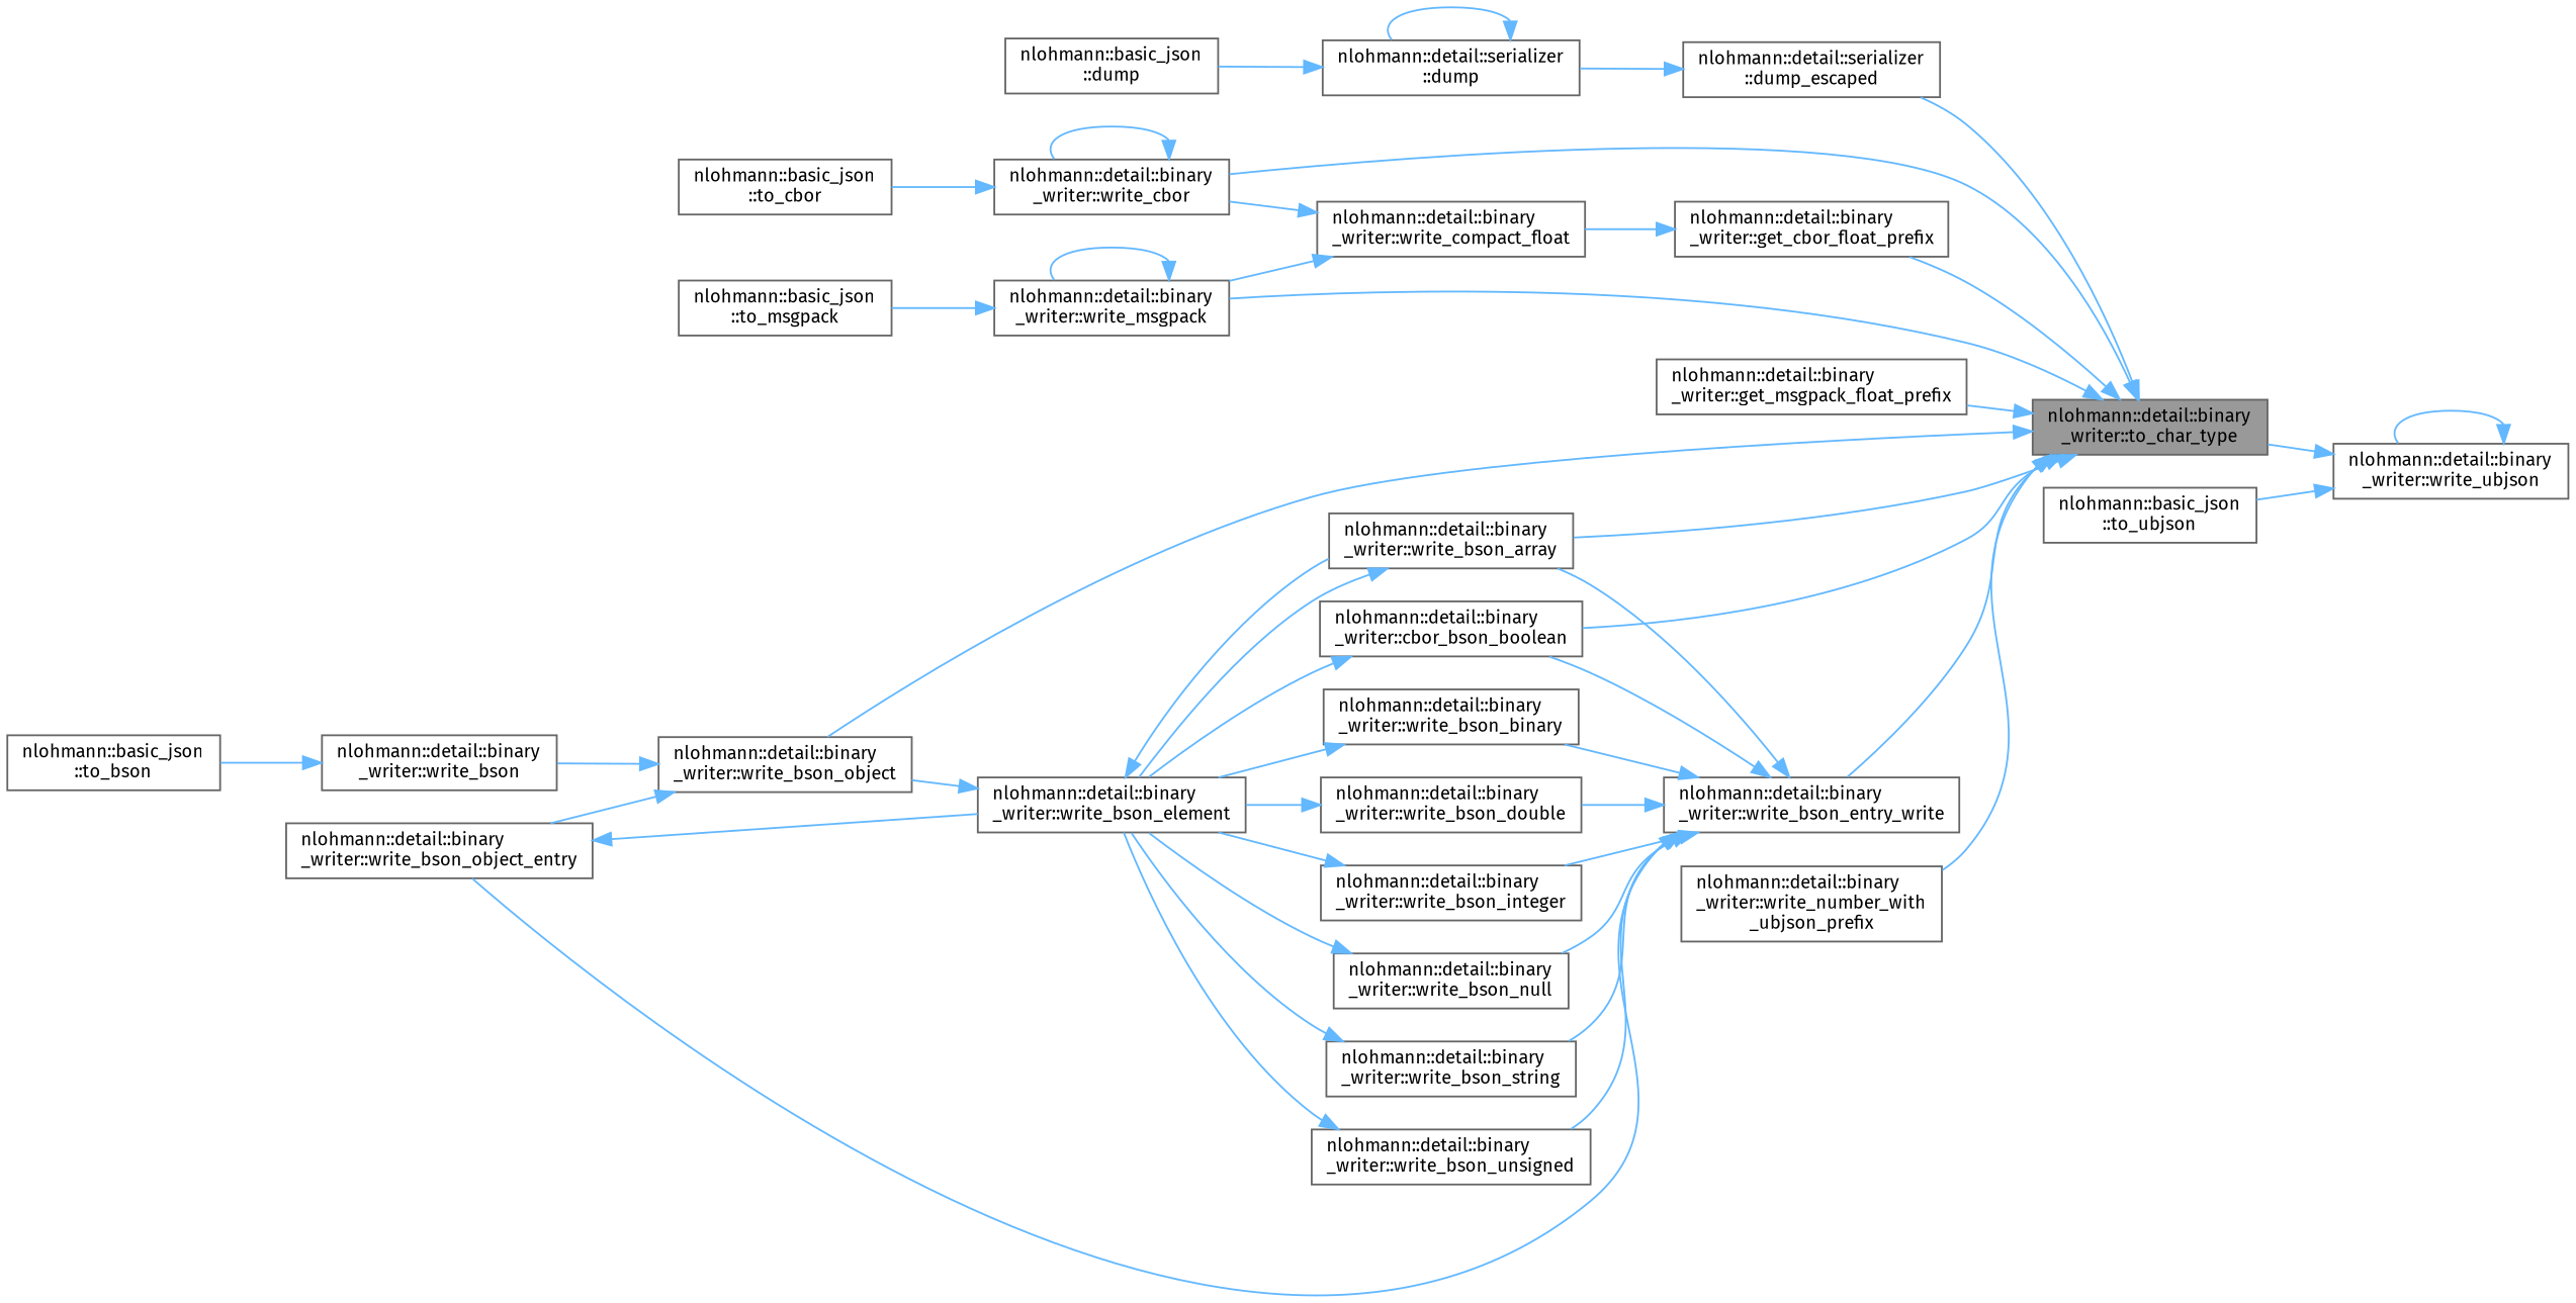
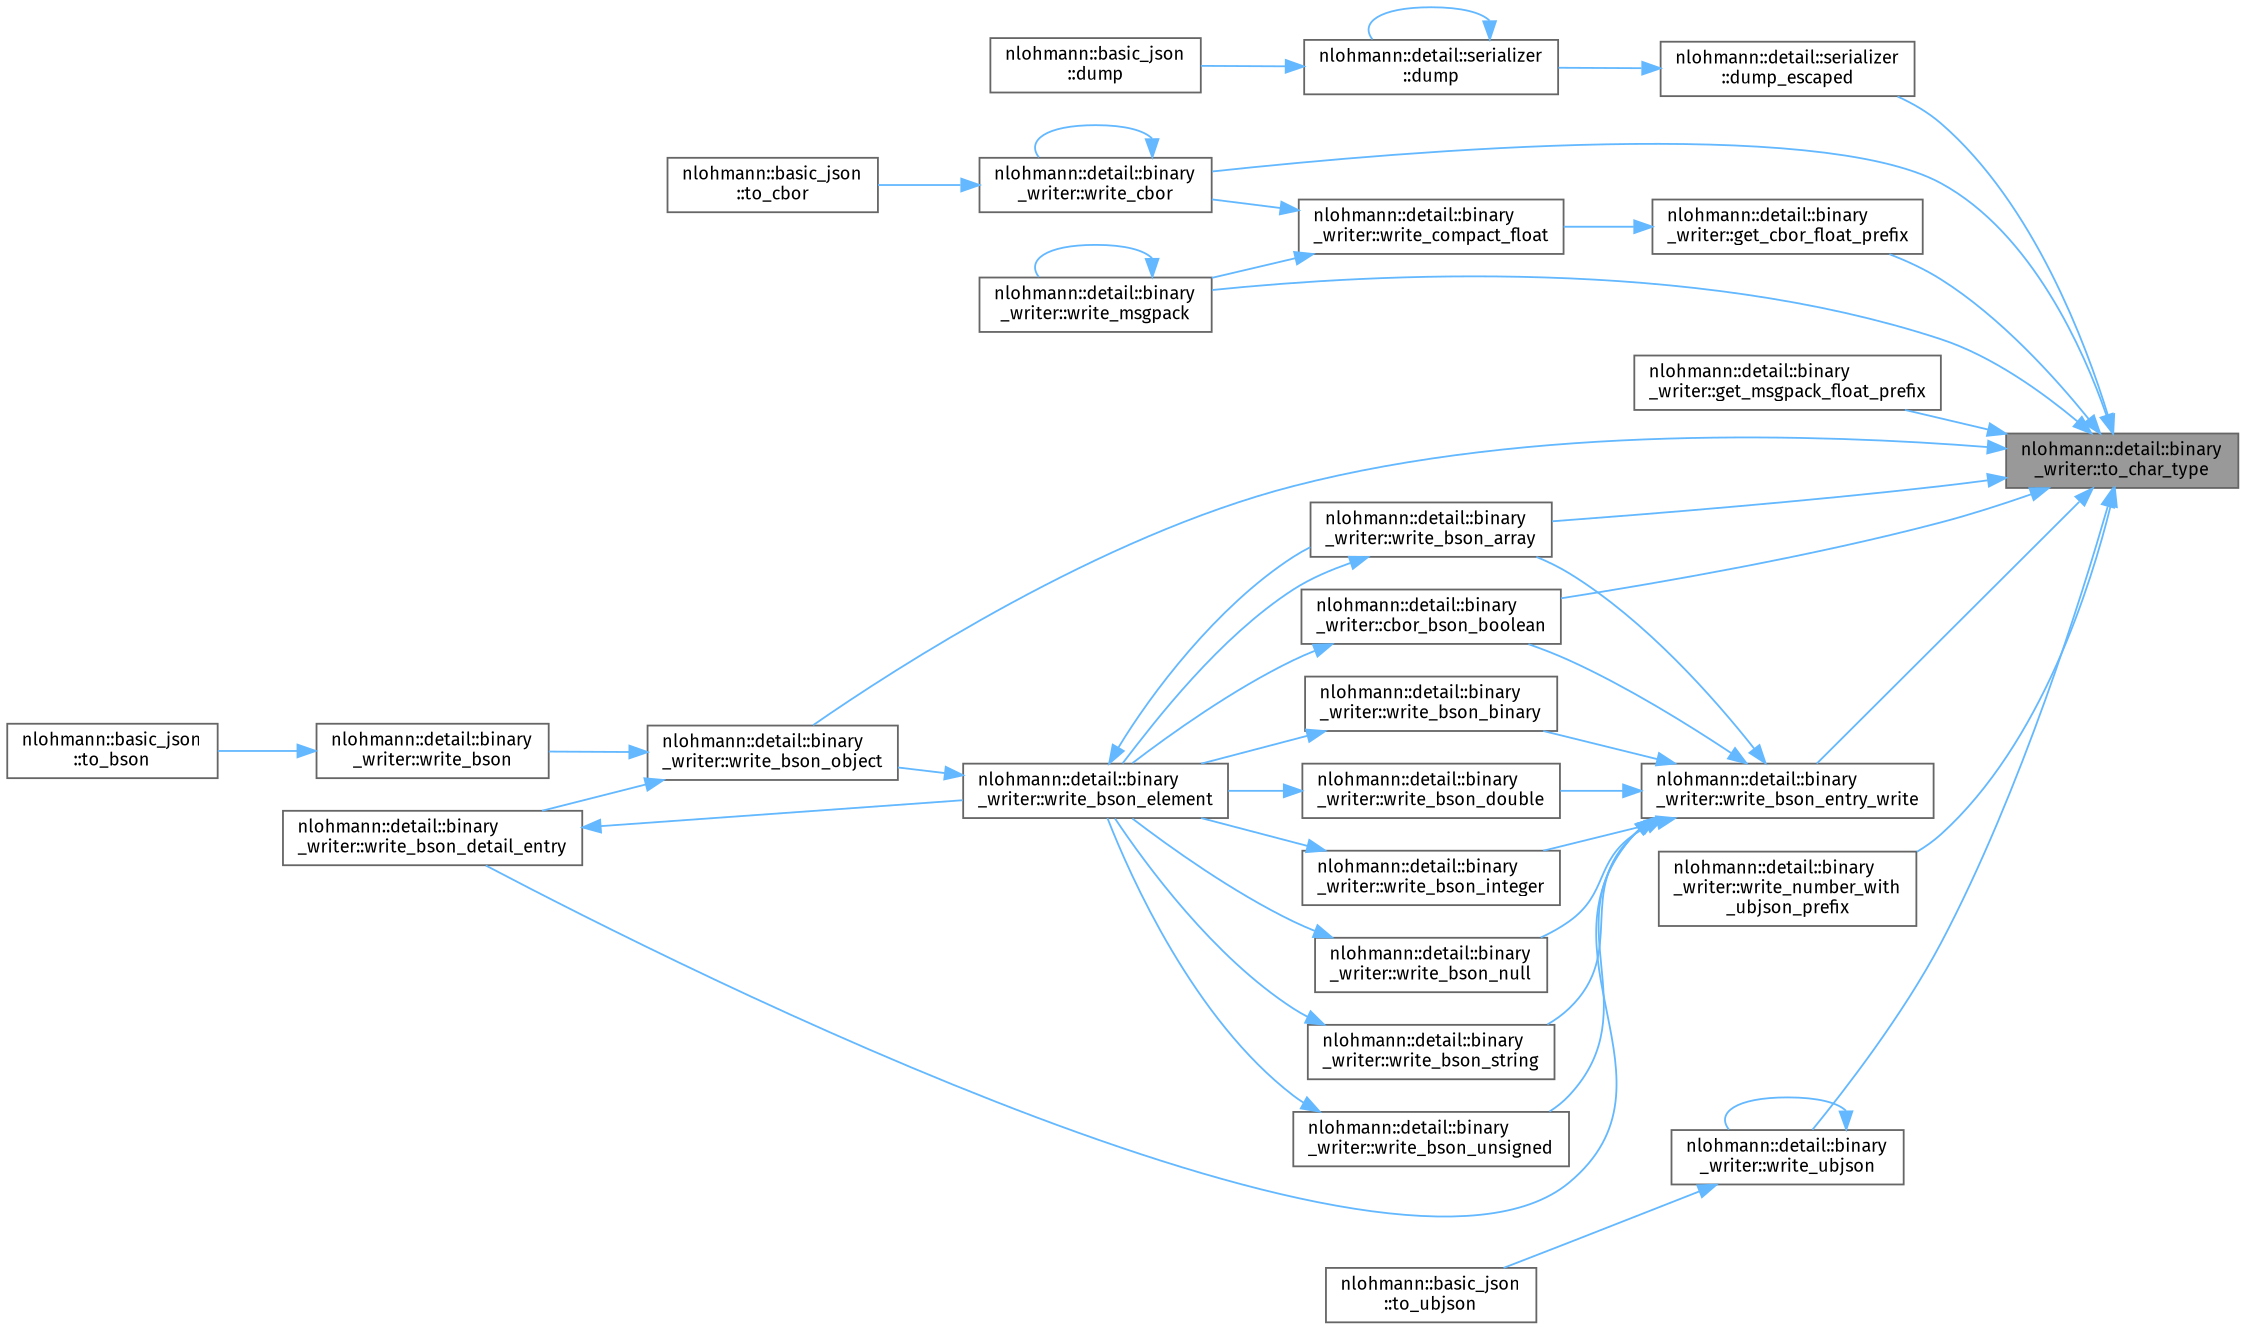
  digraph {
    fontname="Fira Sans"
    rankdir=RL
    node [color=grey40 fillcolor=white fontname="Fira Sans" fontsize=10 shape=box style=filled]
    edge [color=steelblue1 dir=back fontname="Fira Sans" fontsize=10 labelfontname=Helvetica labelfontsize=10 style=solid]
    n1 [color=gray40 fillcolor=grey60 fontcolor=black height=0.2 label="nlohmann::detail::binary\l_writer::to_char_type" width=0.4]
    n2 [height=0.2 label="nlohmann::detail::serializer\l::dump_escaped" width=0.4]
    n3 [height=0.2 label="nlohmann::detail::binary\l_writer::get_cbor_float_prefix" width=0.4]
    n4 [height=0.2 label="nlohmann::detail::binary\l_writer::write_cbor" width=0.4]
    n5 [height=0.2 label="nlohmann::detail::binary\l_writer::write_msgpack" width=0.4]
    n6 [height=0.2 label="nlohmann::detail::binary\l_writer::get_msgpack_float_prefix" width=0.4]
    n7 [height=0.2 label="nlohmann::detail::binary\l_writer::write_bson_array" width=0.4]
    n8 [height=0.2 label="nlohmann::detail::binary\l_writer::write_bson_object" width=0.4]
    n9 [height=0.2 label="nlohmann::detail::binary\l_writer::cbor_bson_boolean" width=0.4]
    n10 [height=0.2 label="nlohmann::detail::binary\l_writer::write_bson_entry_write" width=0.4]
    n11 [height=0.2 label="nlohmann::detail::binary\l_writer::write_number_with\l_ubjson_prefix" width=0.4]
    n12 [height=0.2 label="nlohmann::detail::binary\l_writer::write_ubjson" width=0.4]
    n13 [height=0.2 label="nlohmann::detail::serializer\l::dump" width=0.4]
    n14 [height=0.2 label="nlohmann::detail::binary\l_writer::write_compact_float" width=0.4]
    n15 [height=0.2 label="nlohmann::basic_json\l::to_cbor" width=0.4]
-   n16 [height=0.2 label="nlohmann::basic_json\l::to_msgpack" width=0.4]
    n17 [height=0.2 label="nlohmann::detail::binary\l_writer::write_bson_element" width=0.4]
    n18 [height=0.2 label="nlohmann::detail::binary\l_writer::write_bson" width=0.4]
-   n19 [height=0.2 label="nlohmann::detail::binary\l_writer::write_bson_object_entry" width=0.4]
+   n19 [height=0.2 label="nlohmann::detail::binary\l_writer::write_bson_detail_entry" width=0.4]
    n20 [height=0.2 label="nlohmann::detail::binary\l_writer::write_bson_binary" width=0.4]
    n21 [height=0.2 label="nlohmann::detail::binary\l_writer::write_bson_double" width=0.4]
    n22 [height=0.2 label="nlohmann::detail::binary\l_writer::write_bson_integer" width=0.4]
    n23 [height=0.2 label="nlohmann::detail::binary\l_writer::write_bson_null" width=0.4]
    n24 [height=0.2 label="nlohmann::detail::binary\l_writer::write_bson_string" width=0.4]
    n25 [height=0.2 label="nlohmann::detail::binary\l_writer::write_bson_unsigned" width=0.4]
    n26 [height=0.2 label="nlohmann::basic_json\l::to_ubjson" width=0.4]
    n27 [height=0.2 label="nlohmann::basic_json\l::dump" width=0.4]
    n28 [height=0.2 label="nlohmann::basic_json\l::to_bson" width=0.4]
    n1 -> n2
    n1 -> n3
    n1 -> n4
    n1 -> n5
    n1 -> n6
    n1 -> n7
    n1 -> n8
    n1 -> n9
    n1 -> n10
    n1 -> n11
-   n12 -> n1
+   n1 -> n12
    n2 -> n13
    n3 -> n14
    n4 -> n4
    n4 -> n15
    n5 -> n5
-   n5 -> n16
    n7 -> n17
    n8 -> n18
    n8 -> n19
    n9 -> n17
    n10 -> n7
    n10 -> n9
    n10 -> n19
    n10 -> n20
    n10 -> n21
    n10 -> n22
    n10 -> n23
    n10 -> n24
    n10 -> n25
    n12 -> n12
    n12 -> n26
    n13 -> n13
    n13 -> n27
    n14 -> n4
    n14 -> n5
    n17 -> n7
    n17 -> n8
    n18 -> n28
    n19 -> n17
    n20 -> n17
    n21 -> n17
    n22 -> n17
    n23 -> n17
    n24 -> n17
    n25 -> n17
  }
